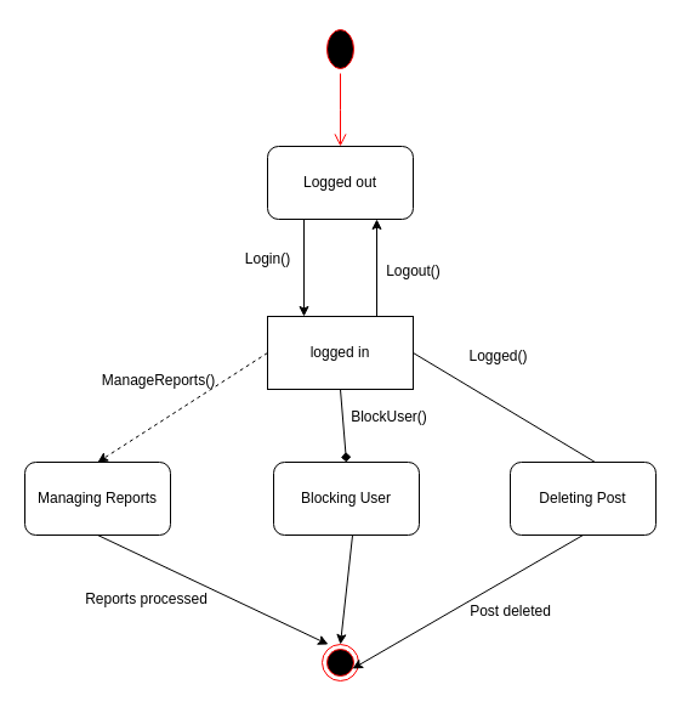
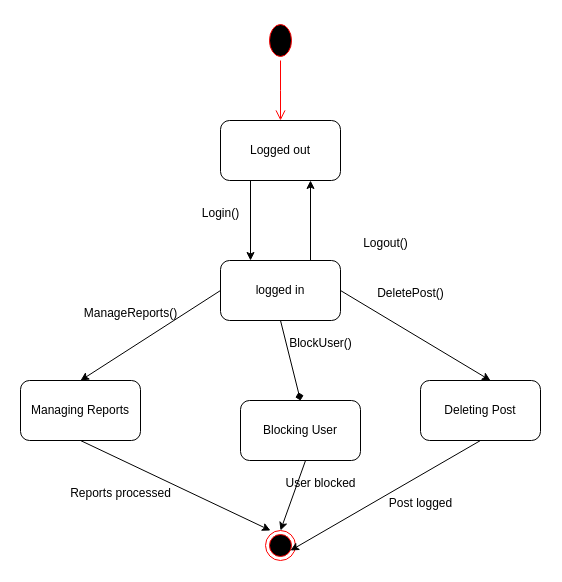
  <mxCell id="0" />
  <mxCell id="1" parent="0" />
  <mxCell id="2" value="Logged out" style="rounded=1;whiteSpace=wrap;html=1;" vertex="1" parent="1"><mxGeometry x="220" y="120" width="120" height="60" as="geometry" /></mxCell>
  <mxCell id="3" value="" style="ellipse;html=1;shape=startState;fillColor=#000000;strokeColor=#ff0000;" vertex="1" parent="1"><mxGeometry x="265" y="20" width="30" height="40" as="geometry" /></mxCell>
  <mxCell id="4" value="" style="edgeStyle=orthogonalEdgeStyle;html=1;verticalAlign=bottom;endArrow=open;endSize=8;strokeColor=#ff0000;rounded=0;" edge="1" source="3" parent="1"><mxGeometry relative="1" as="geometry"><mxPoint x="280" y="120" as="targetPoint" /></mxGeometry></mxCell>
- <mxCell id="5" value="logged in" style="whiteSpace=wrap;html=1;rounded=0;" vertex="1" parent="1"><mxGeometry x="220" y="260" width="120" height="60" as="geometry" /></mxCell>
+ <mxCell id="5" value="logged in" style="rounded=1;whiteSpace=wrap;html=1;" vertex="1" parent="1"><mxGeometry x="220" y="260" width="120" height="60" as="geometry" /></mxCell>
  <mxCell id="6" value="" style="endArrow=classic;html=1;rounded=0;exitX=0.25;exitY=1;exitDx=0;exitDy=0;exitPerimeter=0;entryX=0.25;entryY=0;entryDx=0;entryDy=0;" edge="1" parent="1" source="2" target="5"><mxGeometry width="50" height="50" relative="1" as="geometry"><mxPoint x="570" y="180" as="sourcePoint" /><mxPoint x="410" y="250" as="targetPoint" /><Array as="points" /></mxGeometry></mxCell>
  <mxCell id="7" value="Login()" style="text;html=1;align=center;verticalAlign=middle;resizable=0;points=[];autosize=1;strokeColor=none;fillColor=none;" vertex="1" parent="1"><mxGeometry x="190" y="198" width="60" height="30" as="geometry" /></mxCell>
  <mxCell id="8" value="" style="endArrow=classic;html=1;rounded=0;entryX=0.75;entryY=1;entryDx=0;entryDy=0;entryPerimeter=0;exitX=0.75;exitY=0;exitDx=0;exitDy=0;" edge="1" parent="1" source="5" target="2"><mxGeometry width="50" height="50" relative="1" as="geometry"><mxPoint x="310" y="250" as="sourcePoint" /><mxPoint x="320" y="260" as="targetPoint" /></mxGeometry></mxCell>
- <mxCell id="9" value="Logout()" style="text;html=1;align=center;verticalAlign=middle;resizable=0;points=[];autosize=1;strokeColor=none;fillColor=none;" vertex="1" parent="1"><mxGeometry x="305" y="208" width="70" height="30" as="geometry" /></mxCell>
+ <mxCell id="9" value="Logout()" style="text;html=1;align=center;verticalAlign=middle;resizable=0;points=[];autosize=1;strokeColor=none;fillColor=none;" vertex="1" parent="1"><mxGeometry x="350" y="228" width="70" height="30" as="geometry" /></mxCell>
  <mxCell id="10" value="Managing Reports" style="rounded=1;whiteSpace=wrap;html=1;" vertex="1" parent="1"><mxGeometry x="20" y="380" width="120" height="60" as="geometry" /></mxCell>
- <mxCell id="11" value="Blocking User" style="rounded=1;whiteSpace=wrap;html=1;" vertex="1" parent="1"><mxGeometry x="225" y="380" width="120" height="60" as="geometry" /></mxCell>
+ <mxCell id="11" value="Blocking User" style="rounded=1;whiteSpace=wrap;html=1;" vertex="1" parent="1"><mxGeometry x="240" y="400" width="120" height="60" as="geometry" /></mxCell>
  <mxCell id="12" value="Deleting Post" style="rounded=1;whiteSpace=wrap;html=1;" vertex="1" parent="1"><mxGeometry x="420" y="380" width="120" height="60" as="geometry" /></mxCell>
- <mxCell id="13" value="" style="endArrow=classic;html=1;rounded=0;entryX=0.5;entryY=0;entryDx=0;entryDy=0;entryPerimeter=0;exitX=0;exitY=0.5;exitDx=0;exitDy=0;dashed=1;" edge="1" parent="1" source="5" target="10"><mxGeometry width="50" height="50" relative="1" as="geometry"><mxPoint x="270" y="310" as="sourcePoint" /><mxPoint x="320" y="260" as="targetPoint" /></mxGeometry></mxCell>
+ <mxCell id="13" value="" style="endArrow=classic;html=1;rounded=0;entryX=0.5;entryY=0;entryDx=0;entryDy=0;entryPerimeter=0;exitX=0;exitY=0.5;exitDx=0;exitDy=0;" edge="1" parent="1" source="5" target="10"><mxGeometry width="50" height="50" relative="1" as="geometry"><mxPoint x="270" y="310" as="sourcePoint" /><mxPoint x="320" y="260" as="targetPoint" /></mxGeometry></mxCell>
  <mxCell id="14" value="ManageReports()" style="text;html=1;align=center;verticalAlign=middle;resizable=0;points=[];autosize=1;strokeColor=none;fillColor=none;" vertex="1" parent="1"><mxGeometry x="70" y="298" width="120" height="30" as="geometry" /></mxCell>
  <mxCell id="15" value="" style="endArrow=diamond;html=1;rounded=0;entryX=0.5;entryY=0;entryDx=0;entryDy=0;exitX=0.5;exitY=1;exitDx=0;exitDy=0;" edge="1" parent="1" source="5" target="11"><mxGeometry width="50" height="50" relative="1" as="geometry"><mxPoint x="270" y="310" as="sourcePoint" /><mxPoint x="280" y="370" as="targetPoint" /></mxGeometry></mxCell>
  <mxCell id="16" value="BlockUser()" style="text;html=1;align=center;verticalAlign=middle;resizable=0;points=[];autosize=1;strokeColor=none;fillColor=none;" vertex="1" parent="1"><mxGeometry x="275" y="328" width="90" height="30" as="geometry" /></mxCell>
- <mxCell id="17" value="" style="endArrow=none;html=1;rounded=0;entryX=0.583;entryY=0;entryDx=0;entryDy=0;entryPerimeter=0;exitX=1;exitY=0.5;exitDx=0;exitDy=0;" edge="1" parent="1" source="5" target="12"><mxGeometry width="50" height="50" relative="1" as="geometry"><mxPoint x="270" y="310" as="sourcePoint" /><mxPoint x="320" y="260" as="targetPoint" /></mxGeometry></mxCell>
- <mxCell id="18" value="Logged()" style="text;html=1;align=center;verticalAlign=middle;resizable=0;points=[];autosize=1;strokeColor=none;fillColor=none;" vertex="1" parent="1"><mxGeometry x="365" y="278" width="90" height="30" as="geometry" /></mxCell>
+ <mxCell id="17" value="" style="endArrow=classic;html=1;rounded=0;entryX=0.583;entryY=0;entryDx=0;entryDy=0;entryPerimeter=0;exitX=1;exitY=0.5;exitDx=0;exitDy=0;" edge="1" parent="1" source="5" target="12"><mxGeometry width="50" height="50" relative="1" as="geometry"><mxPoint x="270" y="310" as="sourcePoint" /><mxPoint x="320" y="260" as="targetPoint" /></mxGeometry></mxCell>
+ <mxCell id="18" value="DeletePost()" style="text;html=1;align=center;verticalAlign=middle;resizable=0;points=[];autosize=1;strokeColor=none;fillColor=none;" vertex="1" parent="1"><mxGeometry x="365" y="278" width="90" height="30" as="geometry" /></mxCell>
  <mxCell id="19" value="" style="ellipse;html=1;shape=endState;fillColor=#000000;strokeColor=#ff0000;" vertex="1" parent="1"><mxGeometry x="265" y="530" width="30" height="30" as="geometry" /></mxCell>
  <mxCell id="20" value="" style="endArrow=classic;html=1;rounded=0;entryX=0.5;entryY=0;entryDx=0;entryDy=0;exitX=0.542;exitY=1;exitDx=0;exitDy=0;exitPerimeter=0;" edge="1" parent="1" source="11" target="19"><mxGeometry width="50" height="50" relative="1" as="geometry"><mxPoint x="270" y="380" as="sourcePoint" /><mxPoint x="320" y="330" as="targetPoint" /></mxGeometry></mxCell>
+ <mxCell id="21" value="User blocked" style="text;html=1;align=center;verticalAlign=middle;resizable=0;points=[];autosize=1;strokeColor=none;fillColor=none;" vertex="1" parent="1"><mxGeometry x="275" y="468" width="90" height="30" as="geometry" /></mxCell>
  <mxCell id="22" value="" style="endArrow=classic;html=1;rounded=0;exitX=0.5;exitY=1;exitDx=0;exitDy=0;exitPerimeter=0;entryX=0.833;entryY=0.667;entryDx=0;entryDy=0;entryPerimeter=0;" edge="1" parent="1" source="12" target="19"><mxGeometry width="50" height="50" relative="1" as="geometry"><mxPoint x="270" y="380" as="sourcePoint" /><mxPoint x="300" y="530" as="targetPoint" /></mxGeometry></mxCell>
- <mxCell id="23" value="Post deleted" style="text;html=1;align=center;verticalAlign=middle;resizable=0;points=[];autosize=1;strokeColor=none;fillColor=none;" vertex="1" parent="1"><mxGeometry x="375" y="488" width="90" height="30" as="geometry" /></mxCell>
+ <mxCell id="23" value="Post logged" style="text;html=1;align=center;verticalAlign=middle;resizable=0;points=[];autosize=1;strokeColor=none;fillColor=none;" vertex="1" parent="1"><mxGeometry x="375" y="488" width="90" height="30" as="geometry" /></mxCell>
  <mxCell id="24" value="" style="endArrow=classic;html=1;rounded=0;exitX=0.5;exitY=1;exitDx=0;exitDy=0;exitPerimeter=0;" edge="1" parent="1" source="10"><mxGeometry width="50" height="50" relative="1" as="geometry"><mxPoint x="270" y="380" as="sourcePoint" /><mxPoint x="270" y="530" as="targetPoint" /></mxGeometry></mxCell>
  <mxCell id="25" value="Reports processed" style="text;html=1;align=center;verticalAlign=middle;resizable=0;points=[];autosize=1;strokeColor=none;fillColor=none;" vertex="1" parent="1"><mxGeometry x="60" y="478" width="120" height="30" as="geometry" /></mxCell>
